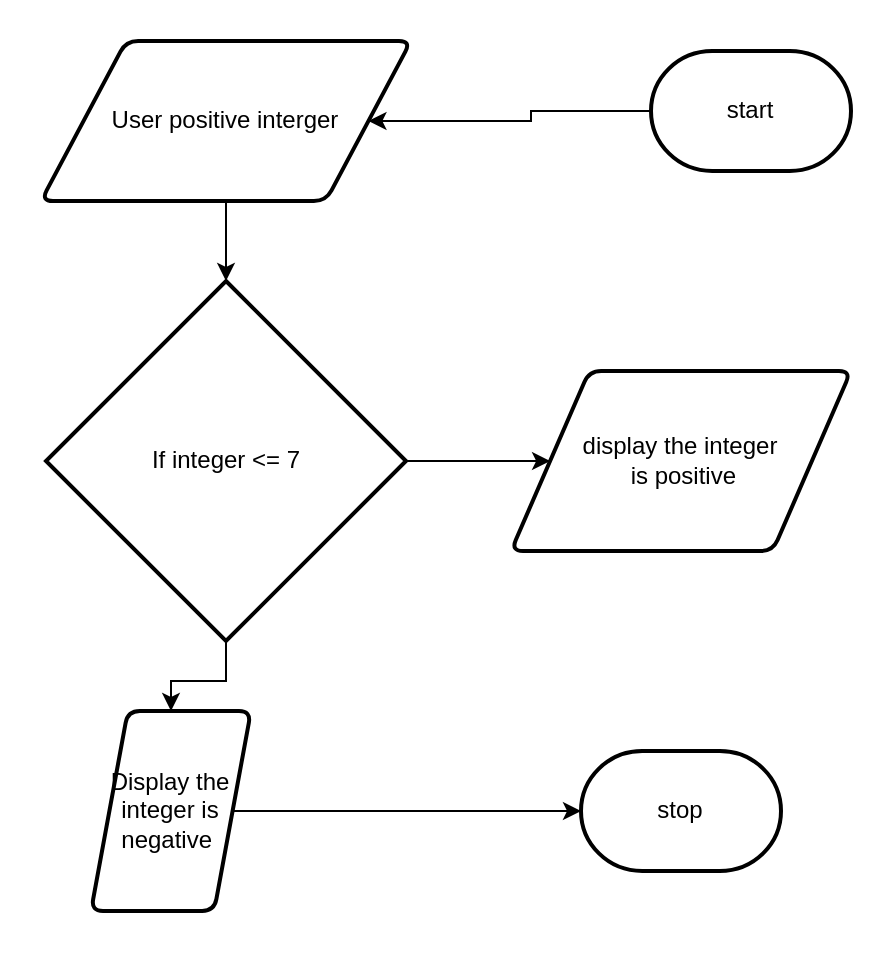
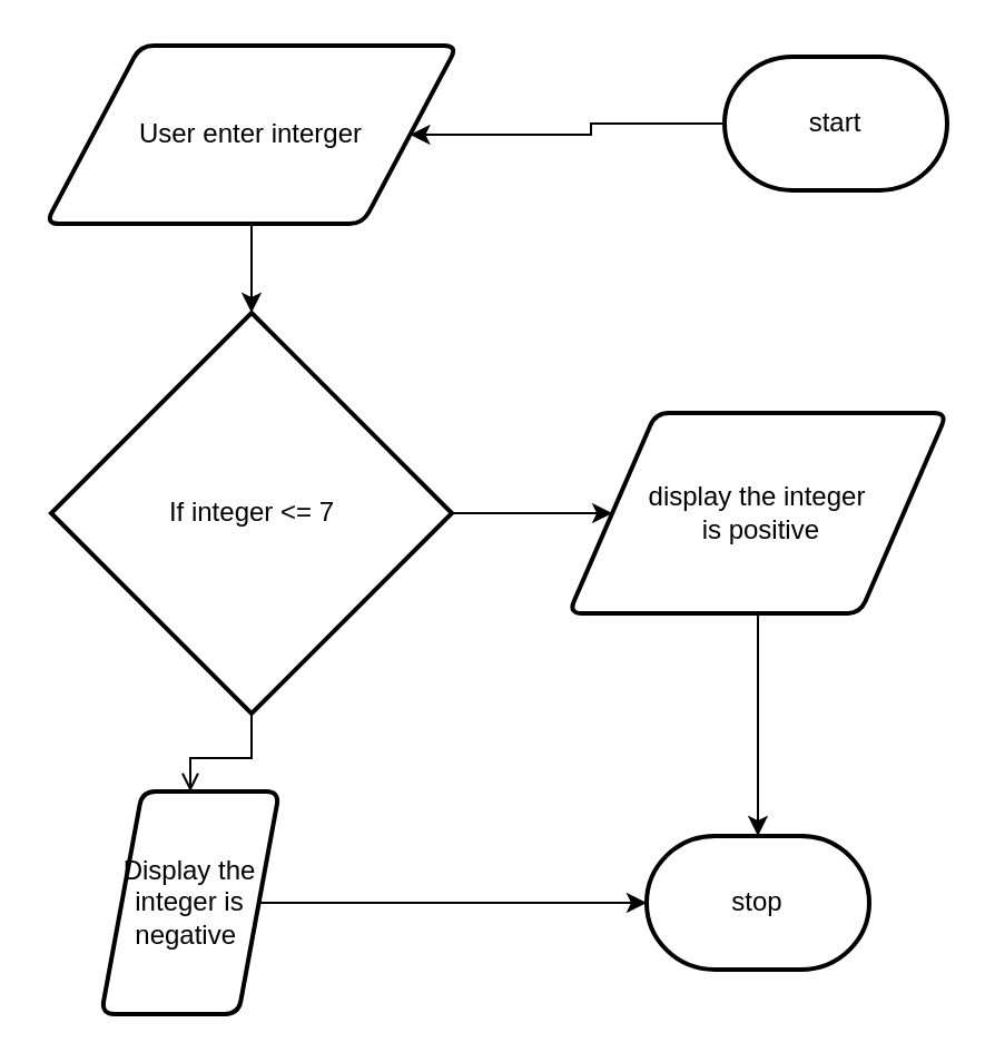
  <mxCell id="0" />
  <mxCell id="1" parent="0" />
  <mxCell id="2" style="edgeStyle=orthogonalEdgeStyle;rounded=0;orthogonalLoop=1;jettySize=auto;html=1;exitX=0;exitY=0.5;exitDx=0;exitDy=0;exitPerimeter=0;" edge="1" parent="1" source="3" target="5"><mxGeometry relative="1" as="geometry"><mxPoint x="330" y="50" as="sourcePoint" /></mxGeometry></mxCell>
  <mxCell id="3" value="start" style="strokeWidth=2;html=1;shape=mxgraph.flowchart.terminator;whiteSpace=wrap;" vertex="1" parent="1"><mxGeometry x="325" y="25" width="100" height="60" as="geometry" /></mxCell>
  <mxCell id="4" style="edgeStyle=orthogonalEdgeStyle;rounded=0;orthogonalLoop=1;jettySize=auto;html=1;exitX=0.5;exitY=1;exitDx=0;exitDy=0;" edge="1" parent="1" source="5" target="8"><mxGeometry relative="1" as="geometry" /></mxCell>
- <mxCell id="5" value="User positive interger" style="shape=parallelogram;html=1;strokeWidth=2;perimeter=parallelogramPerimeter;whiteSpace=wrap;rounded=1;arcSize=12;size=0.23;" vertex="1" parent="1"><mxGeometry x="20" y="20" width="185" height="80" as="geometry" /></mxCell>
+ <mxCell id="5" value="User enter interger" style="shape=parallelogram;html=1;strokeWidth=2;perimeter=parallelogramPerimeter;whiteSpace=wrap;rounded=1;arcSize=12;size=0.23;" vertex="1" parent="1"><mxGeometry x="20" y="20" width="185" height="80" as="geometry" /></mxCell>
  <mxCell id="6" style="edgeStyle=orthogonalEdgeStyle;rounded=0;orthogonalLoop=1;jettySize=auto;html=1;" edge="1" parent="1" source="8" target="10"><mxGeometry relative="1" as="geometry"><mxPoint x="320" y="260" as="targetPoint" /></mxGeometry></mxCell>
- <mxCell id="7" style="edgeStyle=orthogonalEdgeStyle;rounded=0;orthogonalLoop=1;jettySize=auto;html=1;" edge="1" parent="1" source="8" target="12"><mxGeometry relative="1" as="geometry" /></mxCell>
+ <mxCell id="7" style="edgeStyle=orthogonalEdgeStyle;rounded=0;orthogonalLoop=1;jettySize=auto;html=1;endArrow=open;" edge="1" parent="1" source="8" target="12"><mxGeometry relative="1" as="geometry" /></mxCell>
  <mxCell id="8" value="If integer &amp;lt;= 7" style="strokeWidth=2;html=1;shape=mxgraph.flowchart.decision;whiteSpace=wrap;" vertex="1" parent="1"><mxGeometry x="22.5" y="140" width="180" height="180" as="geometry" /></mxCell>
+ <mxCell id="9" style="edgeStyle=orthogonalEdgeStyle;rounded=0;orthogonalLoop=1;jettySize=auto;html=1;entryX=0.5;entryY=0;entryDx=0;entryDy=0;entryPerimeter=0;" edge="1" parent="1" source="10" target="13"><mxGeometry relative="1" as="geometry"><mxPoint x="405" y="430" as="targetPoint" /></mxGeometry></mxCell>
  <mxCell id="10" value="display the integer&lt;br&gt;&amp;nbsp;is positive" style="shape=parallelogram;html=1;strokeWidth=2;perimeter=parallelogramPerimeter;whiteSpace=wrap;rounded=1;arcSize=12;size=0.23;" vertex="1" parent="1"><mxGeometry x="255" y="185" width="170" height="90" as="geometry" /></mxCell>
  <mxCell id="11" style="edgeStyle=orthogonalEdgeStyle;rounded=0;orthogonalLoop=1;jettySize=auto;html=1;" edge="1" parent="1" source="12" target="13"><mxGeometry relative="1" as="geometry"><mxPoint x="350" y="500" as="targetPoint" /></mxGeometry></mxCell>
  <mxCell id="12" value="Display the &lt;br&gt;integer is negative&amp;nbsp;" style="shape=parallelogram;html=1;strokeWidth=2;perimeter=parallelogramPerimeter;whiteSpace=wrap;rounded=1;arcSize=12;size=0.23;" vertex="1" parent="1"><mxGeometry x="45" y="355" width="80" height="100" as="geometry" /></mxCell>
  <mxCell id="13" value="stop" style="strokeWidth=2;html=1;shape=mxgraph.flowchart.terminator;whiteSpace=wrap;" vertex="1" parent="1"><mxGeometry x="290" y="375" width="100" height="60" as="geometry" /></mxCell>
